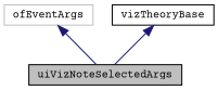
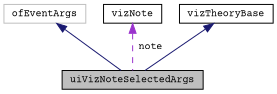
  digraph {
    fontname="Courier Prime"
    node [color=black fillcolor=white fontname="Courier Prime" fontsize=10 shape=record style=filled]
    edge [color=midnightblue dir=back fontname="Courier Prime" fontsize=10 labelfontname=Helvetica labelfontsize=10 style=solid]
    n1 [fillcolor=grey75 fontcolor=black height=0.2 label=uiVizNoteSelectedArgs width=0.4]
    n2 [color=grey75 height=0.2 label=ofEventArgs width=0.4]
+   n3 [height=0.2 label=vizNote width=0.4]
    n4 [height=0.2 label=vizTheoryBase width=0.4]
    n2 -> n1
+   n3 -> n1 [color=darkorchid3 label=" note" style=dashed]
    n4 -> n1
  }
